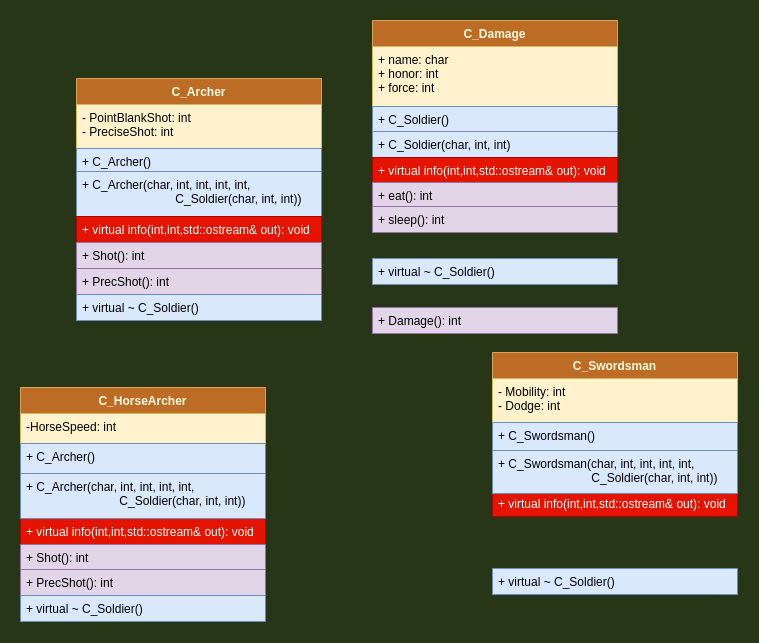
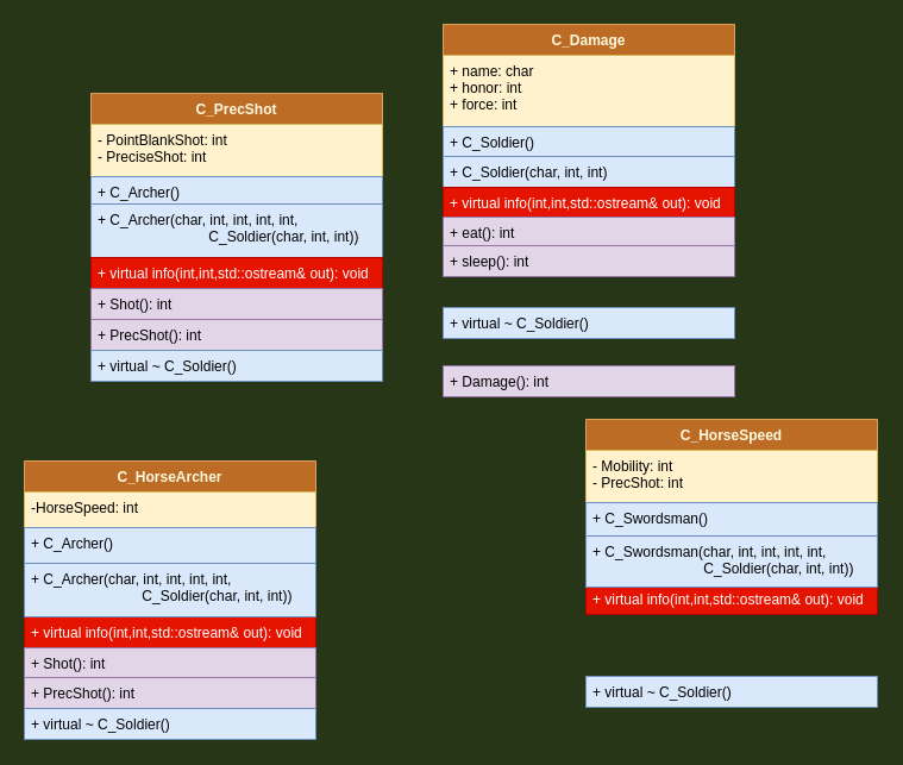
  <mxCell id="0" />
  <mxCell id="1" parent="0" />
  <mxCell id="2" value="C_Damage" style="swimlane;fontStyle=1;align=center;verticalAlign=top;childLayout=stackLayout;horizontal=1;startSize=26;horizontalStack=0;resizeParent=1;resizeParentMax=0;resizeLast=0;collapsible=1;marginBottom=0;fillColor=#BC6C25;strokeColor=#DDA15E;fontColor=#FEFAE0;" parent="1" vertex="1"><mxGeometry x="372" y="20" width="245" height="112" as="geometry" /></mxCell>
  <mxCell id="3" value="+ name: char&#10;+ honor: int&#10;+ force: int" style="text;strokeColor=#d6b656;fillColor=#fff2cc;align=left;verticalAlign=top;spacingLeft=4;spacingRight=4;overflow=hidden;rotatable=0;points=[[0,0.5],[1,0.5]];portConstraint=eastwest;" parent="2" vertex="1"><mxGeometry y="26" width="245" height="60" as="geometry" /></mxCell>
  <mxCell id="4" value="+ C_Soldier()" style="text;strokeColor=#6c8ebf;fillColor=#dae8fc;align=left;verticalAlign=top;spacingLeft=4;spacingRight=4;overflow=hidden;rotatable=0;points=[[0,0.5],[1,0.5]];portConstraint=eastwest;" parent="2" vertex="1"><mxGeometry y="86" width="245" height="26" as="geometry" /></mxCell>
  <mxCell id="5" value="+ C_Soldier(char, int, int)" style="text;strokeColor=#6c8ebf;fillColor=#dae8fc;align=left;verticalAlign=top;spacingLeft=4;spacingRight=4;overflow=hidden;rotatable=0;points=[[0,0.5],[1,0.5]];portConstraint=eastwest;" vertex="1" parent="1"><mxGeometry x="372" y="131" width="245" height="26" as="geometry" /></mxCell>
  <mxCell id="6" value="+ virtual info(int,int,std::ostream&amp; out): void" style="text;strokeColor=#B20000;fillColor=#e51400;align=left;verticalAlign=top;spacingLeft=4;spacingRight=4;overflow=hidden;rotatable=0;points=[[0,0.5],[1,0.5]];portConstraint=eastwest;fontColor=#ffffff;" vertex="1" parent="1"><mxGeometry x="372" y="157" width="245" height="26" as="geometry" /></mxCell>
  <mxCell id="7" value="+ eat(): int" style="text;strokeColor=#9673a6;fillColor=#e1d5e7;align=left;verticalAlign=top;spacingLeft=4;spacingRight=4;overflow=hidden;rotatable=0;points=[[0,0.5],[1,0.5]];portConstraint=eastwest;" vertex="1" parent="1"><mxGeometry x="372" y="182" width="245" height="26" as="geometry" /></mxCell>
  <mxCell id="8" value="+ sleep(): int" style="text;strokeColor=#9673a6;fillColor=#e1d5e7;align=left;verticalAlign=top;spacingLeft=4;spacingRight=4;overflow=hidden;rotatable=0;points=[[0,0.5],[1,0.5]];portConstraint=eastwest;" vertex="1" parent="1"><mxGeometry x="372" y="206" width="245" height="26" as="geometry" /></mxCell>
  <mxCell id="9" value="+ Damage(): int" style="text;strokeColor=#9673a6;fillColor=#e1d5e7;align=left;verticalAlign=top;spacingLeft=4;spacingRight=4;overflow=hidden;rotatable=0;points=[[0,0.5],[1,0.5]];portConstraint=eastwest;" vertex="1" parent="1"><mxGeometry x="372" y="307" width="245" height="26" as="geometry" /></mxCell>
  <mxCell id="10" value="+ virtual ~ C_Soldier()" style="text;strokeColor=#6c8ebf;fillColor=#dae8fc;align=left;verticalAlign=top;spacingLeft=4;spacingRight=4;overflow=hidden;rotatable=0;points=[[0,0.5],[1,0.5]];portConstraint=eastwest;" vertex="1" parent="1"><mxGeometry x="372" y="258" width="245" height="26" as="geometry" /></mxCell>
- <mxCell id="11" value="C_Archer" style="swimlane;fontStyle=1;align=center;verticalAlign=top;childLayout=stackLayout;horizontal=1;startSize=26;horizontalStack=0;resizeParent=1;resizeParentMax=0;resizeLast=0;collapsible=1;marginBottom=0;fillColor=#BC6C25;strokeColor=#DDA15E;fontColor=#FEFAE0;" vertex="1" parent="1"><mxGeometry x="76" y="78" width="245" height="138" as="geometry" /></mxCell>
+ <mxCell id="11" value="C_PrecShot" style="swimlane;fontStyle=1;align=center;verticalAlign=top;childLayout=stackLayout;horizontal=1;startSize=26;horizontalStack=0;resizeParent=1;resizeParentMax=0;resizeLast=0;collapsible=1;marginBottom=0;fillColor=#BC6C25;strokeColor=#DDA15E;fontColor=#FEFAE0;" vertex="1" parent="1"><mxGeometry x="76" y="78" width="245" height="138" as="geometry" /></mxCell>
  <mxCell id="12" value="- PointBlankShot: int&#10;- PreciseShot: int" style="text;strokeColor=#d6b656;fillColor=#fff2cc;align=left;verticalAlign=top;spacingLeft=4;spacingRight=4;overflow=hidden;rotatable=0;points=[[0,0.5],[1,0.5]];portConstraint=eastwest;" vertex="1" parent="11"><mxGeometry y="26" width="245" height="44" as="geometry" /></mxCell>
  <mxCell id="13" value="+ C_Archer()" style="text;strokeColor=#6c8ebf;fillColor=#dae8fc;align=left;verticalAlign=top;spacingLeft=4;spacingRight=4;overflow=hidden;rotatable=0;points=[[0,0.5],[1,0.5]];portConstraint=eastwest;" vertex="1" parent="11"><mxGeometry y="70" width="245" height="68" as="geometry" /></mxCell>
  <mxCell id="14" value="+ C_Archer(char, int, int, int, int, &#10;                            C_Soldier(char, int, int))" style="text;strokeColor=#6c8ebf;fillColor=#dae8fc;align=left;verticalAlign=top;spacingLeft=4;spacingRight=4;overflow=hidden;rotatable=0;points=[[0,0.5],[1,0.5]];portConstraint=eastwest;" vertex="1" parent="1"><mxGeometry x="76" y="171" width="245" height="45" as="geometry" /></mxCell>
  <mxCell id="15" value="+ virtual info(int,int,std::ostream&amp; out): void" style="text;strokeColor=#B20000;fillColor=#e51400;align=left;verticalAlign=top;spacingLeft=4;spacingRight=4;overflow=hidden;rotatable=0;points=[[0,0.5],[1,0.5]];portConstraint=eastwest;fontColor=#ffffff;" vertex="1" parent="1"><mxGeometry x="76" y="216" width="245" height="26" as="geometry" /></mxCell>
  <mxCell id="16" value="+ Shot(): int" style="text;strokeColor=#9673a6;fillColor=#e1d5e7;align=left;verticalAlign=top;spacingLeft=4;spacingRight=4;overflow=hidden;rotatable=0;points=[[0,0.5],[1,0.5]];portConstraint=eastwest;" vertex="1" parent="1"><mxGeometry x="76" y="242" width="245" height="26" as="geometry" /></mxCell>
  <mxCell id="17" value="+ PrecShot(): int" style="text;strokeColor=#9673a6;fillColor=#e1d5e7;align=left;verticalAlign=top;spacingLeft=4;spacingRight=4;overflow=hidden;rotatable=0;points=[[0,0.5],[1,0.5]];portConstraint=eastwest;" vertex="1" parent="1"><mxGeometry x="76" y="268" width="245" height="26" as="geometry" /></mxCell>
  <mxCell id="18" value="+ virtual ~ C_Soldier()" style="text;strokeColor=#6c8ebf;fillColor=#dae8fc;align=left;verticalAlign=top;spacingLeft=4;spacingRight=4;overflow=hidden;rotatable=0;points=[[0,0.5],[1,0.5]];portConstraint=eastwest;" vertex="1" parent="1"><mxGeometry x="76" y="294" width="245" height="26" as="geometry" /></mxCell>
- <mxCell id="19" value="C_Swordsman" style="swimlane;fontStyle=1;align=center;verticalAlign=top;childLayout=stackLayout;horizontal=1;startSize=26;horizontalStack=0;resizeParent=1;resizeParentMax=0;resizeLast=0;collapsible=1;marginBottom=0;fillColor=#BC6C25;strokeColor=#DDA15E;fontColor=#FEFAE0;" vertex="1" parent="1"><mxGeometry x="492" y="352" width="245" height="100" as="geometry" /></mxCell>
- <mxCell id="20" value="- Mobility: int&#10;- Dodge: int" style="text;strokeColor=#d6b656;fillColor=#fff2cc;align=left;verticalAlign=top;spacingLeft=4;spacingRight=4;overflow=hidden;rotatable=0;points=[[0,0.5],[1,0.5]];portConstraint=eastwest;" vertex="1" parent="19"><mxGeometry y="26" width="245" height="44" as="geometry" /></mxCell>
+ <mxCell id="19" value="C_HorseSpeed" style="swimlane;fontStyle=1;align=center;verticalAlign=top;childLayout=stackLayout;horizontal=1;startSize=26;horizontalStack=0;resizeParent=1;resizeParentMax=0;resizeLast=0;collapsible=1;marginBottom=0;fillColor=#BC6C25;strokeColor=#DDA15E;fontColor=#FEFAE0;" vertex="1" parent="1"><mxGeometry x="492" y="352" width="245" height="100" as="geometry" /></mxCell>
+ <mxCell id="20" value="- Mobility: int&#10;- PrecShot: int" style="text;strokeColor=#d6b656;fillColor=#fff2cc;align=left;verticalAlign=top;spacingLeft=4;spacingRight=4;overflow=hidden;rotatable=0;points=[[0,0.5],[1,0.5]];portConstraint=eastwest;" vertex="1" parent="19"><mxGeometry y="26" width="245" height="44" as="geometry" /></mxCell>
  <mxCell id="21" value="+ C_Swordsman()" style="text;strokeColor=#6c8ebf;fillColor=#dae8fc;align=left;verticalAlign=top;spacingLeft=4;spacingRight=4;overflow=hidden;rotatable=0;points=[[0,0.5],[1,0.5]];portConstraint=eastwest;" vertex="1" parent="19"><mxGeometry y="70" width="245" height="30" as="geometry" /></mxCell>
  <mxCell id="22" value="+ virtual info(int,int,std::ostream&amp; out): void" style="text;strokeColor=#B20000;fillColor=#e51400;align=left;verticalAlign=top;spacingLeft=4;spacingRight=4;overflow=hidden;rotatable=0;points=[[0,0.5],[1,0.5]];portConstraint=eastwest;fontColor=#ffffff;" vertex="1" parent="1"><mxGeometry x="492" y="490" width="245" height="26" as="geometry" /></mxCell>
  <mxCell id="23" value="+ virtual ~ C_Soldier()" style="text;strokeColor=#6c8ebf;fillColor=#dae8fc;align=left;verticalAlign=top;spacingLeft=4;spacingRight=4;overflow=hidden;rotatable=0;points=[[0,0.5],[1,0.5]];portConstraint=eastwest;" vertex="1" parent="1"><mxGeometry x="492" y="568" width="245" height="26" as="geometry" /></mxCell>
  <mxCell id="24" value="+ C_Swordsman(char, int, int, int, int, &#10;                            C_Soldier(char, int, int))" style="text;strokeColor=#6c8ebf;fillColor=#dae8fc;align=left;verticalAlign=top;spacingLeft=4;spacingRight=4;overflow=hidden;rotatable=0;points=[[0,0.5],[1,0.5]];portConstraint=eastwest;" vertex="1" parent="1"><mxGeometry x="492" y="450" width="245" height="43" as="geometry" /></mxCell>
  <mxCell id="25" value="C_HorseArcher" style="swimlane;fontStyle=1;align=center;verticalAlign=top;childLayout=stackLayout;horizontal=1;startSize=26;horizontalStack=0;resizeParent=1;resizeParentMax=0;resizeLast=0;collapsible=1;marginBottom=0;fillColor=#BC6C25;strokeColor=#DDA15E;fontColor=#FEFAE0;" vertex="1" parent="1"><mxGeometry x="20" y="387" width="245" height="86" as="geometry" /></mxCell>
  <mxCell id="26" value="-HorseSpeed: int" style="text;strokeColor=#d6b656;fillColor=#fff2cc;align=left;verticalAlign=top;spacingLeft=4;spacingRight=4;overflow=hidden;rotatable=0;points=[[0,0.5],[1,0.5]];portConstraint=eastwest;" vertex="1" parent="25"><mxGeometry y="26" width="245" height="30" as="geometry" /></mxCell>
  <mxCell id="27" value="+ C_Archer()" style="text;strokeColor=#6c8ebf;fillColor=#dae8fc;align=left;verticalAlign=top;spacingLeft=4;spacingRight=4;overflow=hidden;rotatable=0;points=[[0,0.5],[1,0.5]];portConstraint=eastwest;" vertex="1" parent="25"><mxGeometry y="56" width="245" height="30" as="geometry" /></mxCell>
  <mxCell id="28" value="+ virtual info(int,int,std::ostream&amp; out): void" style="text;strokeColor=#B20000;fillColor=#e51400;align=left;verticalAlign=top;spacingLeft=4;spacingRight=4;overflow=hidden;rotatable=0;points=[[0,0.5],[1,0.5]];portConstraint=eastwest;fontColor=#ffffff;" vertex="1" parent="1"><mxGeometry x="20" y="518" width="245" height="26" as="geometry" /></mxCell>
  <mxCell id="29" value="+ Shot(): int" style="text;strokeColor=#9673a6;fillColor=#e1d5e7;align=left;verticalAlign=top;spacingLeft=4;spacingRight=4;overflow=hidden;rotatable=0;points=[[0,0.5],[1,0.5]];portConstraint=eastwest;" vertex="1" parent="1"><mxGeometry x="20" y="544" width="245" height="26" as="geometry" /></mxCell>
  <mxCell id="30" value="+ PrecShot(): int" style="text;strokeColor=#9673a6;fillColor=#e1d5e7;align=left;verticalAlign=top;spacingLeft=4;spacingRight=4;overflow=hidden;rotatable=0;points=[[0,0.5],[1,0.5]];portConstraint=eastwest;" vertex="1" parent="1"><mxGeometry x="20" y="569" width="245" height="26" as="geometry" /></mxCell>
  <mxCell id="31" value="+ virtual ~ C_Soldier()" style="text;strokeColor=#6c8ebf;fillColor=#dae8fc;align=left;verticalAlign=top;spacingLeft=4;spacingRight=4;overflow=hidden;rotatable=0;points=[[0,0.5],[1,0.5]];portConstraint=eastwest;" vertex="1" parent="1"><mxGeometry x="20" y="595" width="245" height="26" as="geometry" /></mxCell>
  <mxCell id="32" value="+ C_Archer(char, int, int, int, int, &#10;                            C_Soldier(char, int, int))" style="text;strokeColor=#6c8ebf;fillColor=#dae8fc;align=left;verticalAlign=top;spacingLeft=4;spacingRight=4;overflow=hidden;rotatable=0;points=[[0,0.5],[1,0.5]];portConstraint=eastwest;" vertex="1" parent="1"><mxGeometry x="20" y="473" width="245" height="45" as="geometry" /></mxCell>
